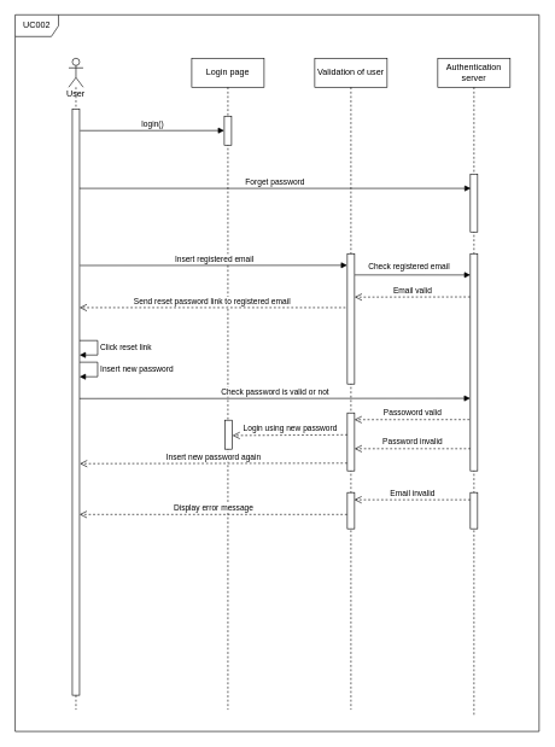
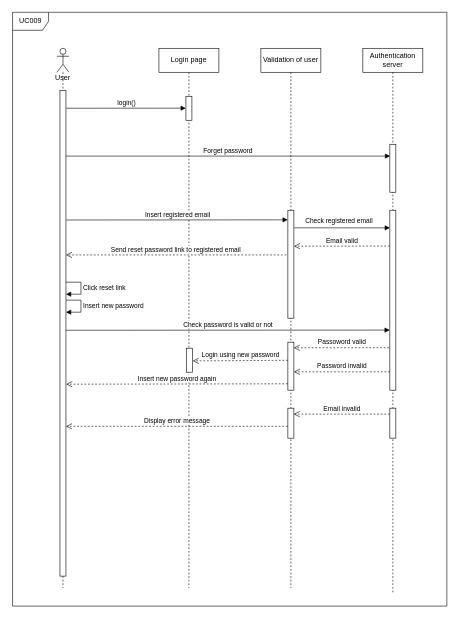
  <mxCell id="0" />
  <mxCell id="1" parent="0" />
  <mxCell id="2" value="User" style="shape=umlLifeline;participant=umlActor;perimeter=lifelinePerimeter;whiteSpace=wrap;html=1;container=1;collapsible=0;recursiveResize=0;verticalAlign=top;spacingTop=36;outlineConnect=0;" vertex="1" parent="1"><mxGeometry x="94" y="80" width="20" height="900" as="geometry" /></mxCell>
  <mxCell id="3" value="" style="html=1;points=[];perimeter=orthogonalPerimeter;" vertex="1" parent="2"><mxGeometry x="5" y="70" width="10" height="810" as="geometry" /></mxCell>
  <mxCell id="4" value="Click reset link" style="edgeStyle=orthogonalEdgeStyle;html=1;align=left;spacingLeft=2;endArrow=block;rounded=0;entryX=1;entryY=0;" edge="1" parent="2"><mxGeometry relative="1" as="geometry"><mxPoint x="15" y="390" as="sourcePoint" /><Array as="points"><mxPoint x="40" y="390" /></Array><mxPoint x="15" y="410" as="targetPoint" /></mxGeometry></mxCell>
  <mxCell id="5" value="Insert new password" style="edgeStyle=orthogonalEdgeStyle;html=1;align=left;spacingLeft=2;endArrow=block;rounded=0;entryX=1;entryY=0;exitX=1.025;exitY=0.432;exitDx=0;exitDy=0;exitPerimeter=0;" edge="1" parent="2" source="3"><mxGeometry relative="1" as="geometry"><mxPoint x="20" y="420" as="sourcePoint" /><Array as="points"><mxPoint x="40" y="420" /><mxPoint x="40" y="440" /></Array><mxPoint x="15" y="440" as="targetPoint" /></mxGeometry></mxCell>
  <mxCell id="6" value="Login page" style="shape=umlLifeline;perimeter=lifelinePerimeter;whiteSpace=wrap;html=1;container=1;collapsible=0;recursiveResize=0;outlineConnect=0;" vertex="1" parent="1"><mxGeometry x="264" y="80" width="100" height="900" as="geometry" /></mxCell>
  <mxCell id="7" value="" style="html=1;points=[];perimeter=orthogonalPerimeter;" vertex="1" parent="6"><mxGeometry x="45" y="80" width="10" height="40" as="geometry" /></mxCell>
  <mxCell id="8" value="" style="html=1;points=[];perimeter=orthogonalPerimeter;" vertex="1" parent="6"><mxGeometry x="46" y="500" width="10" height="40" as="geometry" /></mxCell>
  <mxCell id="9" value="Validation of user" style="shape=umlLifeline;perimeter=lifelinePerimeter;whiteSpace=wrap;html=1;container=1;collapsible=0;recursiveResize=0;outlineConnect=0;" vertex="1" parent="1"><mxGeometry x="434" y="80" width="100" height="900" as="geometry" /></mxCell>
  <mxCell id="10" value="" style="html=1;points=[];perimeter=orthogonalPerimeter;" vertex="1" parent="9"><mxGeometry x="45" y="270" width="10" height="180" as="geometry" /></mxCell>
  <mxCell id="11" value="" style="html=1;points=[];perimeter=orthogonalPerimeter;" vertex="1" parent="9"><mxGeometry x="45" y="490" width="10" height="80" as="geometry" /></mxCell>
  <mxCell id="12" value="" style="html=1;points=[];perimeter=orthogonalPerimeter;" vertex="1" parent="9"><mxGeometry x="45" y="600" width="10" height="50" as="geometry" /></mxCell>
  <mxCell id="13" value="Authentication server" style="shape=umlLifeline;perimeter=lifelinePerimeter;whiteSpace=wrap;html=1;container=1;collapsible=0;recursiveResize=0;outlineConnect=0;" vertex="1" parent="1"><mxGeometry x="604" y="80" width="100" height="910" as="geometry" /></mxCell>
  <mxCell id="14" value="" style="html=1;points=[];perimeter=orthogonalPerimeter;" vertex="1" parent="13"><mxGeometry x="45" y="160" width="10" height="80" as="geometry" /></mxCell>
  <mxCell id="15" value="" style="html=1;points=[];perimeter=orthogonalPerimeter;" vertex="1" parent="13"><mxGeometry x="45" y="270" width="10" height="300" as="geometry" /></mxCell>
  <mxCell id="16" value="" style="html=1;points=[];perimeter=orthogonalPerimeter;" vertex="1" parent="13"><mxGeometry x="45" y="600" width="10" height="50" as="geometry" /></mxCell>
  <mxCell id="17" value="login()" style="html=1;verticalAlign=bottom;endArrow=block;entryX=-0.014;entryY=0.496;entryDx=0;entryDy=0;entryPerimeter=0;exitX=1.067;exitY=0.037;exitDx=0;exitDy=0;exitPerimeter=0;" edge="1" parent="1" source="3" target="7"><mxGeometry width="80" relative="1" as="geometry"><mxPoint x="114" y="180" as="sourcePoint" /><mxPoint x="304" y="180" as="targetPoint" /></mxGeometry></mxCell>
  <mxCell id="18" value="Forget password" style="html=1;verticalAlign=bottom;endArrow=block;entryX=0.052;entryY=0.247;entryDx=0;entryDy=0;entryPerimeter=0;" edge="1" parent="1" source="3" target="14"><mxGeometry width="80" relative="1" as="geometry"><mxPoint x="114" y="260" as="sourcePoint" /><mxPoint x="644" y="260" as="targetPoint" /></mxGeometry></mxCell>
  <mxCell id="19" value="Insert registered email" style="html=1;verticalAlign=bottom;endArrow=block;exitX=1.055;exitY=0.267;exitDx=0;exitDy=0;exitPerimeter=0;entryX=-0.02;entryY=0.089;entryDx=0;entryDy=0;entryPerimeter=0;" edge="1" parent="1" source="3" target="10"><mxGeometry width="80" relative="1" as="geometry"><mxPoint x="114" y="367" as="sourcePoint" /><mxPoint x="474" y="366" as="targetPoint" /></mxGeometry></mxCell>
  <mxCell id="20" value="Check registered email" style="html=1;verticalAlign=bottom;endArrow=block;entryX=0.009;entryY=0.098;entryDx=0;entryDy=0;entryPerimeter=0;exitX=1.037;exitY=0.163;exitDx=0;exitDy=0;exitPerimeter=0;" edge="1" parent="1" source="10" target="15"><mxGeometry x="-0.059" y="2" width="80" relative="1" as="geometry"><mxPoint x="514" y="388" as="sourcePoint" /><mxPoint x="624" y="380" as="targetPoint" /><mxPoint as="offset" /></mxGeometry></mxCell>
  <mxCell id="21" value="Send reset password link to registered email" style="html=1;verticalAlign=bottom;endArrow=open;dashed=1;endSize=8;exitX=-0.256;exitY=0.414;exitDx=0;exitDy=0;exitPerimeter=0;" edge="1" parent="1" source="10" target="3"><mxGeometry relative="1" as="geometry"><mxPoint x="384" y="450" as="sourcePoint" /><mxPoint x="404" y="440" as="targetPoint" /></mxGeometry></mxCell>
  <mxCell id="22" value="Email valid" style="html=1;verticalAlign=bottom;endArrow=open;dashed=1;endSize=8;entryX=1.013;entryY=0.333;entryDx=0;entryDy=0;entryPerimeter=0;exitX=-0.036;exitY=0.199;exitDx=0;exitDy=0;exitPerimeter=0;" edge="1" parent="1" source="15" target="10"><mxGeometry relative="1" as="geometry"><mxPoint x="644" y="410" as="sourcePoint" /><mxPoint x="494" y="430" as="targetPoint" /></mxGeometry></mxCell>
  <mxCell id="23" value="Check password is valid or not" style="html=1;verticalAlign=bottom;endArrow=block;exitX=1.005;exitY=0.494;exitDx=0;exitDy=0;exitPerimeter=0;entryX=-0.014;entryY=0.666;entryDx=0;entryDy=0;entryPerimeter=0;" edge="1" parent="1" source="3" target="15"><mxGeometry width="80" relative="1" as="geometry"><mxPoint x="114" y="550" as="sourcePoint" /><mxPoint x="644" y="550" as="targetPoint" /></mxGeometry></mxCell>
  <mxCell id="24" value="Passoword valid" style="html=1;verticalAlign=bottom;endArrow=open;dashed=1;endSize=8;exitX=-0.118;exitY=0.764;exitDx=0;exitDy=0;exitPerimeter=0;entryX=0.984;entryY=0.116;entryDx=0;entryDy=0;entryPerimeter=0;" edge="1" parent="1" source="15" target="11"><mxGeometry relative="1" as="geometry"><mxPoint x="644" y="580" as="sourcePoint" /><mxPoint x="494" y="579" as="targetPoint" /></mxGeometry></mxCell>
  <mxCell id="25" value="Login using new password" style="html=1;verticalAlign=bottom;endArrow=open;dashed=1;endSize=8;exitX=-0.005;exitY=0.377;exitDx=0;exitDy=0;exitPerimeter=0;entryX=1.034;entryY=0.53;entryDx=0;entryDy=0;entryPerimeter=0;" edge="1" parent="1" source="11" target="8"><mxGeometry relative="1" as="geometry"><mxPoint x="474" y="600" as="sourcePoint" /><mxPoint x="324" y="600" as="targetPoint" /></mxGeometry></mxCell>
  <mxCell id="26" value="Password invalid" style="html=1;verticalAlign=bottom;endArrow=open;dashed=1;endSize=8;exitX=0.009;exitY=0.898;exitDx=0;exitDy=0;exitPerimeter=0;" edge="1" parent="1" source="15" target="11"><mxGeometry relative="1" as="geometry"><mxPoint x="644" y="620" as="sourcePoint" /><mxPoint x="494" y="619" as="targetPoint" /></mxGeometry></mxCell>
  <mxCell id="27" value="Insert new password again" style="html=1;verticalAlign=bottom;endArrow=open;dashed=1;endSize=8;exitX=-0.022;exitY=0.867;exitDx=0;exitDy=0;exitPerimeter=0;entryX=1.046;entryY=0.605;entryDx=0;entryDy=0;entryPerimeter=0;" edge="1" parent="1" source="11" target="3"><mxGeometry relative="1" as="geometry"><mxPoint x="474" y="640" as="sourcePoint" /><mxPoint x="114" y="640" as="targetPoint" /></mxGeometry></mxCell>
  <mxCell id="28" value="Email invalid" style="html=1;verticalAlign=bottom;endArrow=open;dashed=1;endSize=8;exitX=-0.019;exitY=0.199;exitDx=0;exitDy=0;exitPerimeter=0;entryX=0.962;entryY=0.199;entryDx=0;entryDy=0;entryPerimeter=0;" edge="1" parent="1" source="16" target="12"><mxGeometry relative="1" as="geometry"><mxPoint x="654" y="690" as="sourcePoint" /><mxPoint x="494" y="690" as="targetPoint" /></mxGeometry></mxCell>
  <mxCell id="29" value="Display error message" style="html=1;verticalAlign=bottom;endArrow=open;dashed=1;endSize=8;exitX=-0.038;exitY=0.605;exitDx=0;exitDy=0;exitPerimeter=0;" edge="1" parent="1" source="12" target="3"><mxGeometry relative="1" as="geometry"><mxPoint x="464" y="710" as="sourcePoint" /><mxPoint x="404" y="710" as="targetPoint" /></mxGeometry></mxCell>
- <mxCell id="30" value="UC002" style="shape=umlFrame;whiteSpace=wrap;html=1;" vertex="1" parent="1"><mxGeometry x="20" y="20" width="724" height="990" as="geometry" /></mxCell>
+ <mxCell id="30" value="UC009" style="shape=umlFrame;whiteSpace=wrap;html=1;" vertex="1" parent="1"><mxGeometry x="20" y="20" width="724" height="990" as="geometry" /></mxCell>
